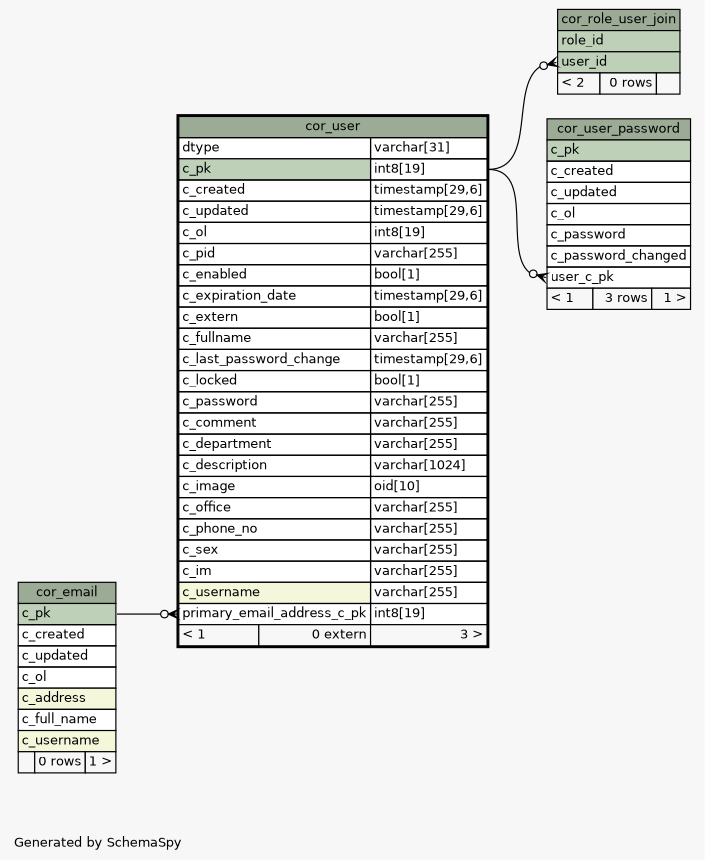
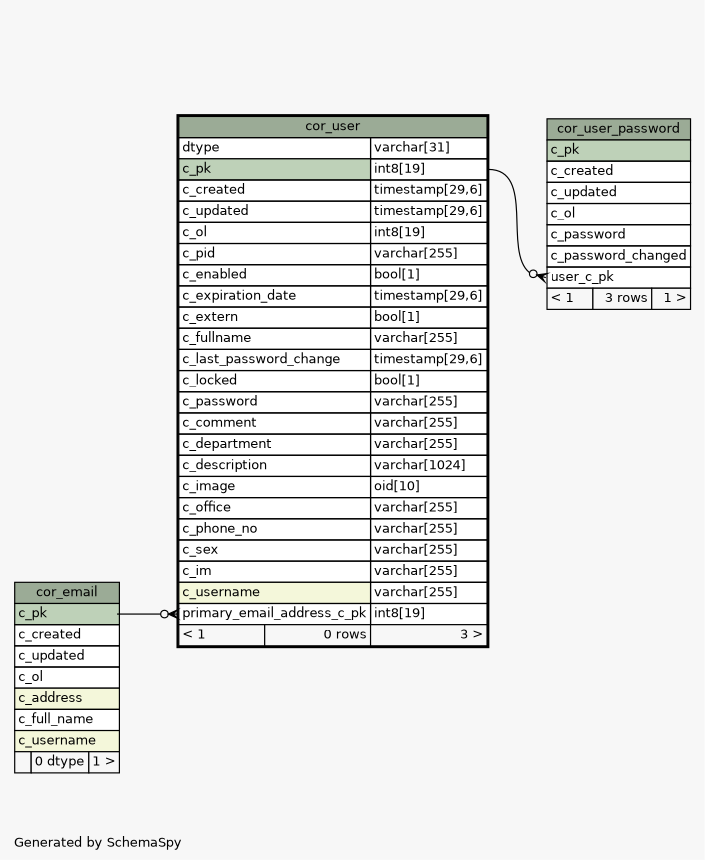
  digraph {
    bgcolor="#f7f7f7"
    fontname=Helvetica
    fontsize=11
    label="\nGenerated by SchemaSpy"
    labeljust=l
    nodesep=0.18
    rankdir=RL
    ranksep=0.46
    node [fontname=Helvetica fontsize=11 shape=plaintext]
    edge [arrowhead=none arrowsize=0.8 arrowtail=crowodot dir=back headport="c_pk.type:e"]
-   n1 [label=<     <TABLE BORDER="0" CELLBORDER="1" CELLSPACING="0" BGCOLOR="#ffffff">       <TR><TD COLSPAN="3" BGCOLOR="#9bab96" ALIGN="CENTER">cor_role_user_join</TD></TR>       <TR><TD PORT="role_id" COLSPAN="3" BGCOLOR="#bed1b8" ALIGN="LEFT">role_id</TD></TR>       <TR><TD PORT="user_id" COLSPAN="3" BGCOLOR="#bed1b8" ALIGN="LEFT">user_id</TD></TR>       <TR><TD ALIGN="LEFT" BGCOLOR="#f7f7f7">&lt; 2</TD><TD ALIGN="RIGHT" BGCOLOR="#f7f7f7">0 rows</TD><TD ALIGN="RIGHT" BGCOLOR="#f7f7f7">  </TD></TR>     </TABLE>>]
-   n2 [label=<     <TABLE BORDER="2" CELLBORDER="1" CELLSPACING="0" BGCOLOR="#ffffff">       <TR><TD COLSPAN="3" BGCOLOR="#9bab96" ALIGN="CENTER">cor_user</TD></TR>       <TR><TD PORT="dtype" COLSPAN="2" ALIGN="LEFT">dtype</TD><TD PORT="dtype.type" ALIGN="LEFT">varchar[31]</TD></TR>       <TR><TD PORT="c_pk" COLSPAN="2" BGCOLOR="#bed1b8" ALIGN="LEFT">c_pk</TD><TD PORT="c_pk.type" ALIGN="LEFT">int8[19]</TD></TR>       <TR><TD PORT="c_created" COLSPAN="2" ALIGN="LEFT">c_created</TD><TD PORT="c_created.type" ALIGN="LEFT">timestamp[29,6]</TD></TR>       <TR><TD PORT="c_updated" COLSPAN="2" ALIGN="LEFT">c_updated</TD><TD PORT="c_updated.type" ALIGN="LEFT">timestamp[29,6]</TD></TR>       <TR><TD PORT="c_ol" COLSPAN="2" ALIGN="LEFT">c_ol</TD><TD PORT="c_ol.type" ALIGN="LEFT">int8[19]</TD></TR>       <TR><TD PORT="c_pid" COLSPAN="2" ALIGN="LEFT">c_pid</TD><TD PORT="c_pid.type" ALIGN="LEFT">varchar[255]</TD></TR>       <TR><TD PORT="c_enabled" COLSPAN="2" ALIGN="LEFT">c_enabled</TD><TD PORT="c_enabled.type" ALIGN="LEFT">bool[1]</TD></TR>       <TR><TD PORT="c_expiration_date" COLSPAN="2" ALIGN="LEFT">c_expiration_date</TD><TD PORT="c_expiration_date.type" ALIGN="LEFT">timestamp[29,6]</TD></TR>       <TR><TD PORT="c_extern" COLSPAN="2" ALIGN="LEFT">c_extern</TD><TD PORT="c_extern.type" ALIGN="LEFT">bool[1]</TD></TR>       <TR><TD PORT="c_fullname" COLSPAN="2" ALIGN="LEFT">c_fullname</TD><TD PORT="c_fullname.type" ALIGN="LEFT">varchar[255]</TD></TR>       <TR><TD PORT="c_last_password_change" COLSPAN="2" ALIGN="LEFT">c_last_password_change</TD><TD PORT="c_last_password_change.type" ALIGN="LEFT">timestamp[29,6]</TD></TR>       <TR><TD PORT="c_locked" COLSPAN="2" ALIGN="LEFT">c_locked</TD><TD PORT="c_locked.type" ALIGN="LEFT">bool[1]</TD></TR>       <TR><TD PORT="c_password" COLSPAN="2" ALIGN="LEFT">c_password</TD><TD PORT="c_password.type" ALIGN="LEFT">varchar[255]</TD></TR>       <TR><TD PORT="c_comment" COLSPAN="2" ALIGN="LEFT">c_comment</TD><TD PORT="c_comment.type" ALIGN="LEFT">varchar[255]</TD></TR>       <TR><TD PORT="c_department" COLSPAN="2" ALIGN="LEFT">c_department</TD><TD PORT="c_department.type" ALIGN="LEFT">varchar[255]</TD></TR>       <TR><TD PORT="c_description" COLSPAN="2" ALIGN="LEFT">c_description</TD><TD PORT="c_description.type" ALIGN="LEFT">varchar[1024]</TD></TR>       <TR><TD PORT="c_image" COLSPAN="2" ALIGN="LEFT">c_image</TD><TD PORT="c_image.type" ALIGN="LEFT">oid[10]</TD></TR>       <TR><TD PORT="c_office" COLSPAN="2" ALIGN="LEFT">c_office</TD><TD PORT="c_office.type" ALIGN="LEFT">varchar[255]</TD></TR>       <TR><TD PORT="c_phone_no" COLSPAN="2" ALIGN="LEFT">c_phone_no</TD><TD PORT="c_phone_no.type" ALIGN="LEFT">varchar[255]</TD></TR>       <TR><TD PORT="c_sex" COLSPAN="2" ALIGN="LEFT">c_sex</TD><TD PORT="c_sex.type" ALIGN="LEFT">varchar[255]</TD></TR>       <TR><TD PORT="c_im" COLSPAN="2" ALIGN="LEFT">c_im</TD><TD PORT="c_im.type" ALIGN="LEFT">varchar[255]</TD></TR>       <TR><TD PORT="c_username" COLSPAN="2" BGCOLOR="#f4f7da" ALIGN="LEFT">c_username</TD><TD PORT="c_username.type" ALIGN="LEFT">varchar[255]</TD></TR>       <TR><TD PORT="primary_email_address_c_pk" COLSPAN="2" ALIGN="LEFT">primary_email_address_c_pk</TD><TD PORT="primary_email_address_c_pk.type" ALIGN="LEFT">int8[19]</TD></TR>       <TR><TD ALIGN="LEFT" BGCOLOR="#f7f7f7">&lt; 1</TD><TD ALIGN="RIGHT" BGCOLOR="#f7f7f7">0 extern</TD><TD ALIGN="RIGHT" BGCOLOR="#f7f7f7">3 &gt;</TD></TR>     </TABLE>>]
-   n3 [label=<     <TABLE BORDER="0" CELLBORDER="1" CELLSPACING="0" BGCOLOR="#ffffff">       <TR><TD COLSPAN="3" BGCOLOR="#9bab96" ALIGN="CENTER">cor_email</TD></TR>       <TR><TD PORT="c_pk" COLSPAN="3" BGCOLOR="#bed1b8" ALIGN="LEFT">c_pk</TD></TR>       <TR><TD PORT="c_created" COLSPAN="3" ALIGN="LEFT">c_created</TD></TR>       <TR><TD PORT="c_updated" COLSPAN="3" ALIGN="LEFT">c_updated</TD></TR>       <TR><TD PORT="c_ol" COLSPAN="3" ALIGN="LEFT">c_ol</TD></TR>       <TR><TD PORT="c_address" COLSPAN="3" BGCOLOR="#f4f7da" ALIGN="LEFT">c_address</TD></TR>       <TR><TD PORT="c_full_name" COLSPAN="3" ALIGN="LEFT">c_full_name</TD></TR>       <TR><TD PORT="c_username" COLSPAN="3" BGCOLOR="#f4f7da" ALIGN="LEFT">c_username</TD></TR>       <TR><TD ALIGN="LEFT" BGCOLOR="#f7f7f7">  </TD><TD ALIGN="RIGHT" BGCOLOR="#f7f7f7">0 rows</TD><TD ALIGN="RIGHT" BGCOLOR="#f7f7f7">1 &gt;</TD></TR>     </TABLE>>]
+   n2 [label=<     <TABLE BORDER="2" CELLBORDER="1" CELLSPACING="0" BGCOLOR="#ffffff">       <TR><TD COLSPAN="3" BGCOLOR="#9bab96" ALIGN="CENTER">cor_user</TD></TR>       <TR><TD PORT="dtype" COLSPAN="2" ALIGN="LEFT">dtype</TD><TD PORT="dtype.type" ALIGN="LEFT">varchar[31]</TD></TR>       <TR><TD PORT="c_pk" COLSPAN="2" BGCOLOR="#bed1b8" ALIGN="LEFT">c_pk</TD><TD PORT="c_pk.type" ALIGN="LEFT">int8[19]</TD></TR>       <TR><TD PORT="c_created" COLSPAN="2" ALIGN="LEFT">c_created</TD><TD PORT="c_created.type" ALIGN="LEFT">timestamp[29,6]</TD></TR>       <TR><TD PORT="c_updated" COLSPAN="2" ALIGN="LEFT">c_updated</TD><TD PORT="c_updated.type" ALIGN="LEFT">timestamp[29,6]</TD></TR>       <TR><TD PORT="c_ol" COLSPAN="2" ALIGN="LEFT">c_ol</TD><TD PORT="c_ol.type" ALIGN="LEFT">int8[19]</TD></TR>       <TR><TD PORT="c_pid" COLSPAN="2" ALIGN="LEFT">c_pid</TD><TD PORT="c_pid.type" ALIGN="LEFT">varchar[255]</TD></TR>       <TR><TD PORT="c_enabled" COLSPAN="2" ALIGN="LEFT">c_enabled</TD><TD PORT="c_enabled.type" ALIGN="LEFT">bool[1]</TD></TR>       <TR><TD PORT="c_expiration_date" COLSPAN="2" ALIGN="LEFT">c_expiration_date</TD><TD PORT="c_expiration_date.type" ALIGN="LEFT">timestamp[29,6]</TD></TR>       <TR><TD PORT="c_extern" COLSPAN="2" ALIGN="LEFT">c_extern</TD><TD PORT="c_extern.type" ALIGN="LEFT">bool[1]</TD></TR>       <TR><TD PORT="c_fullname" COLSPAN="2" ALIGN="LEFT">c_fullname</TD><TD PORT="c_fullname.type" ALIGN="LEFT">varchar[255]</TD></TR>       <TR><TD PORT="c_last_password_change" COLSPAN="2" ALIGN="LEFT">c_last_password_change</TD><TD PORT="c_last_password_change.type" ALIGN="LEFT">timestamp[29,6]</TD></TR>       <TR><TD PORT="c_locked" COLSPAN="2" ALIGN="LEFT">c_locked</TD><TD PORT="c_locked.type" ALIGN="LEFT">bool[1]</TD></TR>       <TR><TD PORT="c_password" COLSPAN="2" ALIGN="LEFT">c_password</TD><TD PORT="c_password.type" ALIGN="LEFT">varchar[255]</TD></TR>       <TR><TD PORT="c_comment" COLSPAN="2" ALIGN="LEFT">c_comment</TD><TD PORT="c_comment.type" ALIGN="LEFT">varchar[255]</TD></TR>       <TR><TD PORT="c_department" COLSPAN="2" ALIGN="LEFT">c_department</TD><TD PORT="c_department.type" ALIGN="LEFT">varchar[255]</TD></TR>       <TR><TD PORT="c_description" COLSPAN="2" ALIGN="LEFT">c_description</TD><TD PORT="c_description.type" ALIGN="LEFT">varchar[1024]</TD></TR>       <TR><TD PORT="c_image" COLSPAN="2" ALIGN="LEFT">c_image</TD><TD PORT="c_image.type" ALIGN="LEFT">oid[10]</TD></TR>       <TR><TD PORT="c_office" COLSPAN="2" ALIGN="LEFT">c_office</TD><TD PORT="c_office.type" ALIGN="LEFT">varchar[255]</TD></TR>       <TR><TD PORT="c_phone_no" COLSPAN="2" ALIGN="LEFT">c_phone_no</TD><TD PORT="c_phone_no.type" ALIGN="LEFT">varchar[255]</TD></TR>       <TR><TD PORT="c_sex" COLSPAN="2" ALIGN="LEFT">c_sex</TD><TD PORT="c_sex.type" ALIGN="LEFT">varchar[255]</TD></TR>       <TR><TD PORT="c_im" COLSPAN="2" ALIGN="LEFT">c_im</TD><TD PORT="c_im.type" ALIGN="LEFT">varchar[255]</TD></TR>       <TR><TD PORT="c_username" COLSPAN="2" BGCOLOR="#f4f7da" ALIGN="LEFT">c_username</TD><TD PORT="c_username.type" ALIGN="LEFT">varchar[255]</TD></TR>       <TR><TD PORT="primary_email_address_c_pk" COLSPAN="2" ALIGN="LEFT">primary_email_address_c_pk</TD><TD PORT="primary_email_address_c_pk.type" ALIGN="LEFT">int8[19]</TD></TR>       <TR><TD ALIGN="LEFT" BGCOLOR="#f7f7f7">&lt; 1</TD><TD ALIGN="RIGHT" BGCOLOR="#f7f7f7">0 rows</TD><TD ALIGN="RIGHT" BGCOLOR="#f7f7f7">3 &gt;</TD></TR>     </TABLE>>]
+   n3 [label=<     <TABLE BORDER="0" CELLBORDER="1" CELLSPACING="0" BGCOLOR="#ffffff">       <TR><TD COLSPAN="3" BGCOLOR="#9bab96" ALIGN="CENTER">cor_email</TD></TR>       <TR><TD PORT="c_pk" COLSPAN="3" BGCOLOR="#bed1b8" ALIGN="LEFT">c_pk</TD></TR>       <TR><TD PORT="c_created" COLSPAN="3" ALIGN="LEFT">c_created</TD></TR>       <TR><TD PORT="c_updated" COLSPAN="3" ALIGN="LEFT">c_updated</TD></TR>       <TR><TD PORT="c_ol" COLSPAN="3" ALIGN="LEFT">c_ol</TD></TR>       <TR><TD PORT="c_address" COLSPAN="3" BGCOLOR="#f4f7da" ALIGN="LEFT">c_address</TD></TR>       <TR><TD PORT="c_full_name" COLSPAN="3" ALIGN="LEFT">c_full_name</TD></TR>       <TR><TD PORT="c_username" COLSPAN="3" BGCOLOR="#f4f7da" ALIGN="LEFT">c_username</TD></TR>       <TR><TD ALIGN="LEFT" BGCOLOR="#f7f7f7">  </TD><TD ALIGN="RIGHT" BGCOLOR="#f7f7f7">0 dtype</TD><TD ALIGN="RIGHT" BGCOLOR="#f7f7f7">1 &gt;</TD></TR>     </TABLE>>]
    n4 [label=<     <TABLE BORDER="0" CELLBORDER="1" CELLSPACING="0" BGCOLOR="#ffffff">       <TR><TD COLSPAN="3" BGCOLOR="#9bab96" ALIGN="CENTER">cor_user_password</TD></TR>       <TR><TD PORT="c_pk" COLSPAN="3" BGCOLOR="#bed1b8" ALIGN="LEFT">c_pk</TD></TR>       <TR><TD PORT="c_created" COLSPAN="3" ALIGN="LEFT">c_created</TD></TR>       <TR><TD PORT="c_updated" COLSPAN="3" ALIGN="LEFT">c_updated</TD></TR>       <TR><TD PORT="c_ol" COLSPAN="3" ALIGN="LEFT">c_ol</TD></TR>       <TR><TD PORT="c_password" COLSPAN="3" ALIGN="LEFT">c_password</TD></TR>       <TR><TD PORT="c_password_changed" COLSPAN="3" ALIGN="LEFT">c_password_changed</TD></TR>       <TR><TD PORT="user_c_pk" COLSPAN="3" ALIGN="LEFT">user_c_pk</TD></TR>       <TR><TD ALIGN="LEFT" BGCOLOR="#f7f7f7">&lt; 1</TD><TD ALIGN="RIGHT" BGCOLOR="#f7f7f7">3 rows</TD><TD ALIGN="RIGHT" BGCOLOR="#f7f7f7">1 &gt;</TD></TR>     </TABLE>>]
-   n1 -> n2 [tailport="user_id:w"]
    n2 -> n3 [headport="c_pk:e" tailport="primary_email_address_c_pk:w"]
    n4 -> n2 [tailport="user_c_pk:w"]
  }
